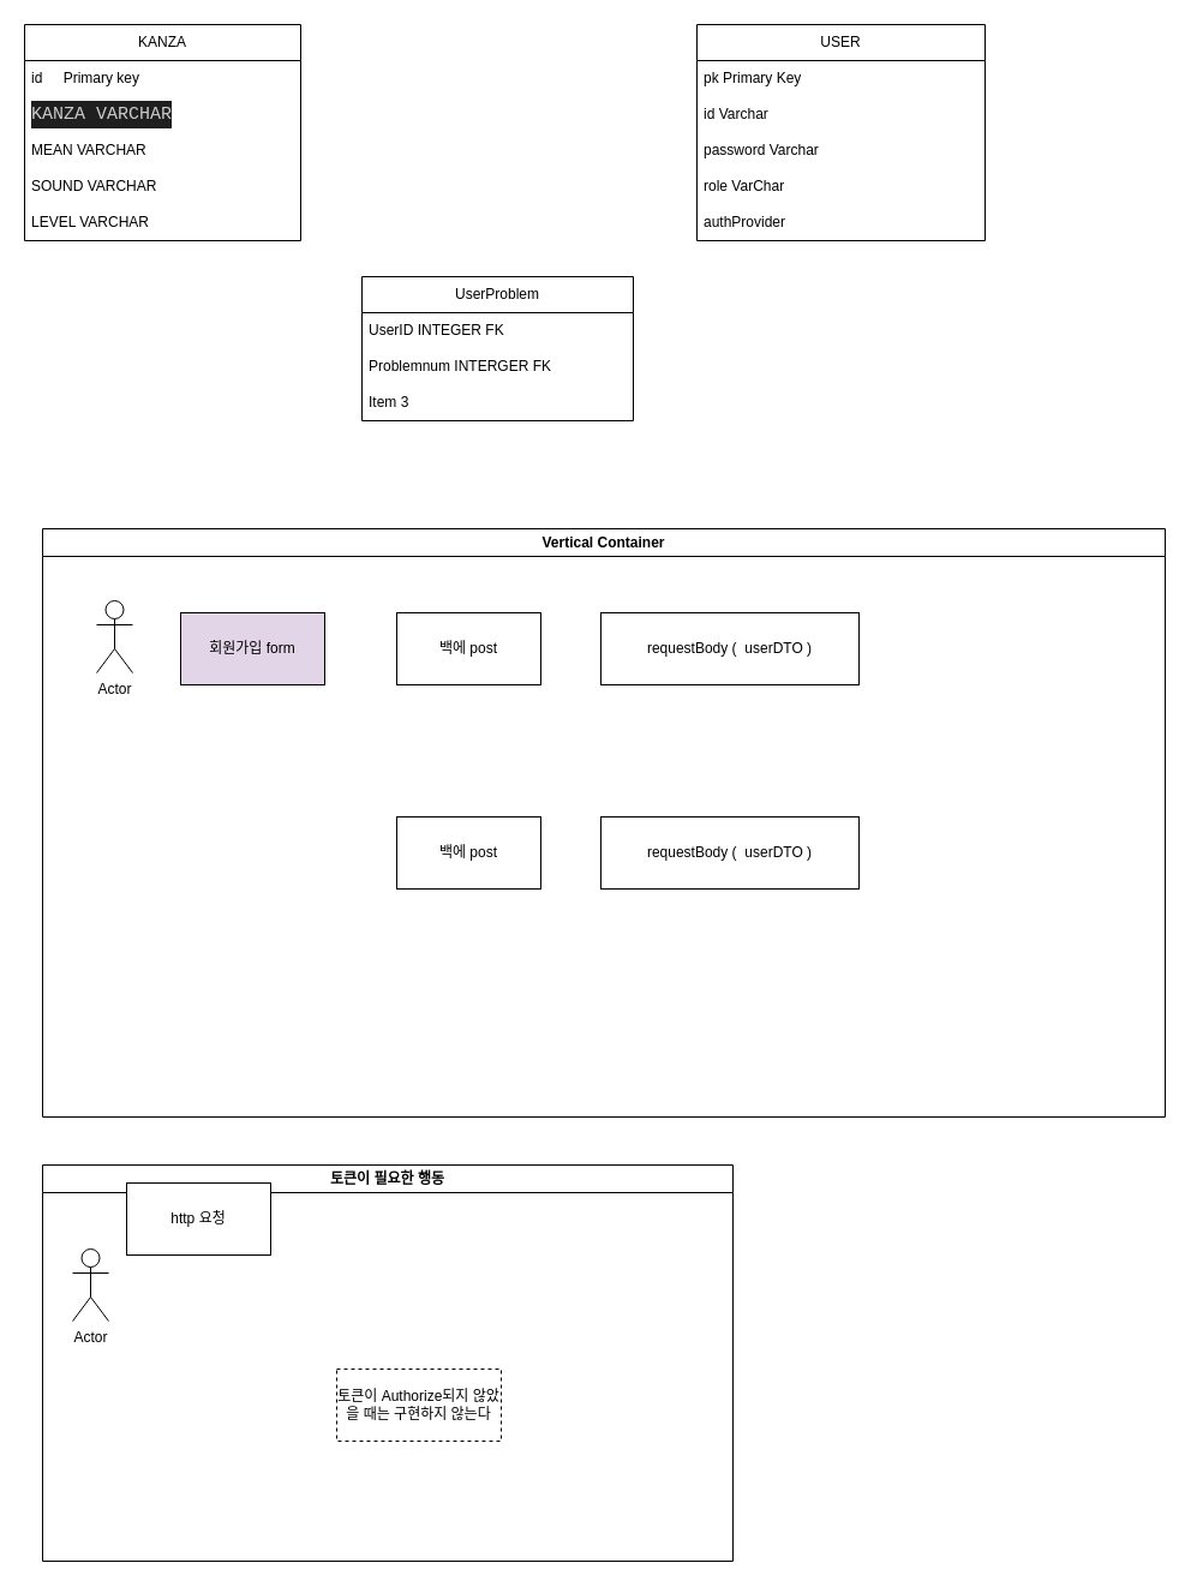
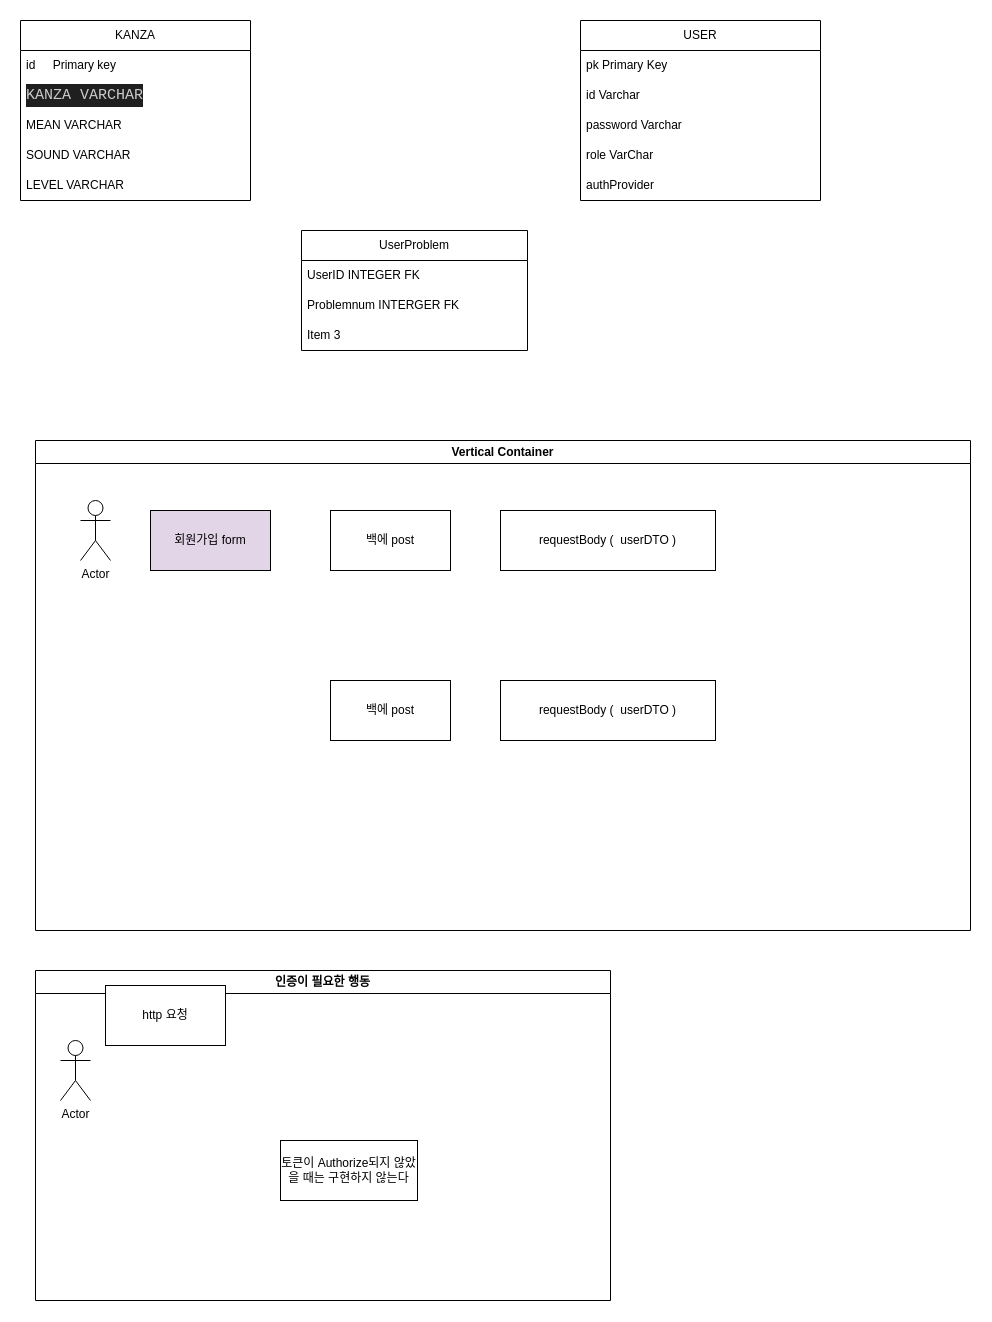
  <mxCell id="0" />
  <mxCell id="1" parent="0" />
  <mxCell id="2" value="KANZA" style="swimlane;fontStyle=0;childLayout=stackLayout;horizontal=1;startSize=30;horizontalStack=0;resizeParent=1;resizeParentMax=0;resizeLast=0;collapsible=1;marginBottom=0;whiteSpace=wrap;html=1;" vertex="1" parent="1"><mxGeometry x="20" y="20" width="230" height="180" as="geometry" /></mxCell>
  <mxCell id="3" value="id&amp;nbsp;&lt;span style=&quot;white-space: pre;&quot;&gt;&#09;&lt;/span&gt;Primary key" style="text;strokeColor=none;fillColor=none;align=left;verticalAlign=middle;spacingLeft=4;spacingRight=4;overflow=hidden;points=[[0,0.5],[1,0.5]];portConstraint=eastwest;rotatable=0;whiteSpace=wrap;html=1;" vertex="1" parent="2"><mxGeometry y="30" width="230" height="30" as="geometry" /></mxCell>
  <mxCell id="4" value="&lt;div style=&quot;color: rgb(204, 204, 204); background-color: rgb(31, 31, 31); font-family: Menlo, Monaco, &amp;quot;Courier New&amp;quot;, monospace; font-size: 15px; line-height: 23px;&quot;&gt;KANZA VARCHAR&lt;/div&gt;" style="text;strokeColor=none;fillColor=none;align=left;verticalAlign=middle;spacingLeft=4;spacingRight=4;overflow=hidden;points=[[0,0.5],[1,0.5]];portConstraint=eastwest;rotatable=0;whiteSpace=wrap;html=1;" vertex="1" parent="2"><mxGeometry y="60" width="230" height="30" as="geometry" /></mxCell>
  <mxCell id="5" value="MEAN VARCHAR" style="text;strokeColor=none;fillColor=none;align=left;verticalAlign=middle;spacingLeft=4;spacingRight=4;overflow=hidden;points=[[0,0.5],[1,0.5]];portConstraint=eastwest;rotatable=0;whiteSpace=wrap;html=1;" vertex="1" parent="2"><mxGeometry y="90" width="230" height="30" as="geometry" /></mxCell>
  <mxCell id="6" value="SOUND VARCHAR" style="text;strokeColor=none;fillColor=none;align=left;verticalAlign=middle;spacingLeft=4;spacingRight=4;overflow=hidden;points=[[0,0.5],[1,0.5]];portConstraint=eastwest;rotatable=0;whiteSpace=wrap;html=1;" vertex="1" parent="2"><mxGeometry y="120" width="230" height="30" as="geometry" /></mxCell>
  <mxCell id="7" value="LEVEL VARCHAR" style="text;strokeColor=none;fillColor=none;align=left;verticalAlign=middle;spacingLeft=4;spacingRight=4;overflow=hidden;points=[[0,0.5],[1,0.5]];portConstraint=eastwest;rotatable=0;whiteSpace=wrap;html=1;" vertex="1" parent="2"><mxGeometry y="150" width="230" height="30" as="geometry" /></mxCell>
  <mxCell id="8" value="USER" style="swimlane;fontStyle=0;childLayout=stackLayout;horizontal=1;startSize=30;horizontalStack=0;resizeParent=1;resizeParentMax=0;resizeLast=0;collapsible=1;marginBottom=0;whiteSpace=wrap;html=1;" vertex="1" parent="1"><mxGeometry x="580" y="20" width="240" height="180" as="geometry" /></mxCell>
  <mxCell id="9" value="pk Primary Key" style="text;strokeColor=none;fillColor=none;align=left;verticalAlign=middle;spacingLeft=4;spacingRight=4;overflow=hidden;points=[[0,0.5],[1,0.5]];portConstraint=eastwest;rotatable=0;whiteSpace=wrap;html=1;" vertex="1" parent="8"><mxGeometry y="30" width="240" height="30" as="geometry" /></mxCell>
  <mxCell id="10" value="id Varchar" style="text;strokeColor=none;fillColor=none;align=left;verticalAlign=middle;spacingLeft=4;spacingRight=4;overflow=hidden;points=[[0,0.5],[1,0.5]];portConstraint=eastwest;rotatable=0;whiteSpace=wrap;html=1;" vertex="1" parent="8"><mxGeometry y="60" width="240" height="30" as="geometry" /></mxCell>
  <mxCell id="11" value="password Varchar" style="text;strokeColor=none;fillColor=none;align=left;verticalAlign=middle;spacingLeft=4;spacingRight=4;overflow=hidden;points=[[0,0.5],[1,0.5]];portConstraint=eastwest;rotatable=0;whiteSpace=wrap;html=1;" vertex="1" parent="8"><mxGeometry y="90" width="240" height="30" as="geometry" /></mxCell>
  <mxCell id="12" value="role VarChar" style="text;strokeColor=none;fillColor=none;align=left;verticalAlign=middle;spacingLeft=4;spacingRight=4;overflow=hidden;points=[[0,0.5],[1,0.5]];portConstraint=eastwest;rotatable=0;whiteSpace=wrap;html=1;" vertex="1" parent="8"><mxGeometry y="120" width="240" height="30" as="geometry" /></mxCell>
  <mxCell id="13" value="authProvider&amp;nbsp;" style="text;strokeColor=none;fillColor=none;align=left;verticalAlign=middle;spacingLeft=4;spacingRight=4;overflow=hidden;points=[[0,0.5],[1,0.5]];portConstraint=eastwest;rotatable=0;whiteSpace=wrap;html=1;" vertex="1" parent="8"><mxGeometry y="150" width="240" height="30" as="geometry" /></mxCell>
  <mxCell id="14" value="UserProblem" style="swimlane;fontStyle=0;childLayout=stackLayout;horizontal=1;startSize=30;horizontalStack=0;resizeParent=1;resizeParentMax=0;resizeLast=0;collapsible=1;marginBottom=0;whiteSpace=wrap;html=1;" vertex="1" parent="1"><mxGeometry x="301" y="230" width="226" height="120" as="geometry" /></mxCell>
  <mxCell id="15" value="UserID INTEGER FK" style="text;strokeColor=none;fillColor=none;align=left;verticalAlign=middle;spacingLeft=4;spacingRight=4;overflow=hidden;points=[[0,0.5],[1,0.5]];portConstraint=eastwest;rotatable=0;whiteSpace=wrap;html=1;" vertex="1" parent="14"><mxGeometry y="30" width="226" height="30" as="geometry" /></mxCell>
  <mxCell id="16" value="Problemnum INTERGER FK" style="text;strokeColor=none;fillColor=none;align=left;verticalAlign=middle;spacingLeft=4;spacingRight=4;overflow=hidden;points=[[0,0.5],[1,0.5]];portConstraint=eastwest;rotatable=0;whiteSpace=wrap;html=1;" vertex="1" parent="14"><mxGeometry y="60" width="226" height="30" as="geometry" /></mxCell>
  <mxCell id="17" value="Item 3" style="text;strokeColor=none;fillColor=none;align=left;verticalAlign=middle;spacingLeft=4;spacingRight=4;overflow=hidden;points=[[0,0.5],[1,0.5]];portConstraint=eastwest;rotatable=0;whiteSpace=wrap;html=1;" vertex="1" parent="14"><mxGeometry y="90" width="226" height="30" as="geometry" /></mxCell>
  <mxCell id="18" value="Vertical Container" style="swimlane;whiteSpace=wrap;html=1;" vertex="1" parent="1"><mxGeometry x="35" y="440" width="935" height="490" as="geometry" /></mxCell>
  <mxCell id="19" value="Actor" style="shape=umlActor;verticalLabelPosition=bottom;verticalAlign=top;html=1;outlineConnect=0;" vertex="1" parent="18"><mxGeometry x="45" y="60" width="30" height="60" as="geometry" /></mxCell>
  <mxCell id="20" value="회원가입 form" style="rounded=0;whiteSpace=wrap;html=1;fillColor=#e1d5e7;" vertex="1" parent="18"><mxGeometry x="115" y="70" width="120" height="60" as="geometry" /></mxCell>
  <mxCell id="21" value="백에 post" style="rounded=0;whiteSpace=wrap;html=1;" vertex="1" parent="18"><mxGeometry x="295" y="70" width="120" height="60" as="geometry" /></mxCell>
  <mxCell id="22" value="requestBody (&amp;nbsp; userDTO )" style="rounded=0;whiteSpace=wrap;html=1;" vertex="1" parent="18"><mxGeometry x="465" y="70" width="215" height="60" as="geometry" /></mxCell>
  <mxCell id="23" value="백에 post" style="rounded=0;whiteSpace=wrap;html=1;" vertex="1" parent="18"><mxGeometry x="295" y="240" width="120" height="60" as="geometry" /></mxCell>
  <mxCell id="24" value="requestBody (&amp;nbsp; userDTO )" style="rounded=0;whiteSpace=wrap;html=1;" vertex="1" parent="18"><mxGeometry x="465" y="240" width="215" height="60" as="geometry" /></mxCell>
- <mxCell id="25" value="토큰이 필요한 행동" style="swimlane;whiteSpace=wrap;html=1;" vertex="1" parent="1"><mxGeometry x="35" y="970" width="575" height="330" as="geometry" /></mxCell>
+ <mxCell id="25" value="인증이 필요한 행동" style="swimlane;whiteSpace=wrap;html=1;" vertex="1" parent="1"><mxGeometry x="35" y="970" width="575" height="330" as="geometry" /></mxCell>
  <mxCell id="26" value="Actor" style="shape=umlActor;verticalLabelPosition=bottom;verticalAlign=top;html=1;outlineConnect=0;" vertex="1" parent="25"><mxGeometry x="25" y="70" width="30" height="60" as="geometry" /></mxCell>
  <mxCell id="27" value="http 요청" style="rounded=0;whiteSpace=wrap;html=1;" vertex="1" parent="25"><mxGeometry x="70" y="15" width="120" height="60" as="geometry" /></mxCell>
- <mxCell id="28" value="토큰이 Authorize되지 않았을 때는 구현하지 않는다" style="rounded=0;whiteSpace=wrap;html=1;dashed=1;" vertex="1" parent="25"><mxGeometry x="245" y="170" width="137" height="60" as="geometry" /></mxCell>
+ <mxCell id="28" value="토큰이 Authorize되지 않았을 때는 구현하지 않는다" style="rounded=0;whiteSpace=wrap;html=1;" vertex="1" parent="25"><mxGeometry x="245" y="170" width="137" height="60" as="geometry" /></mxCell>
